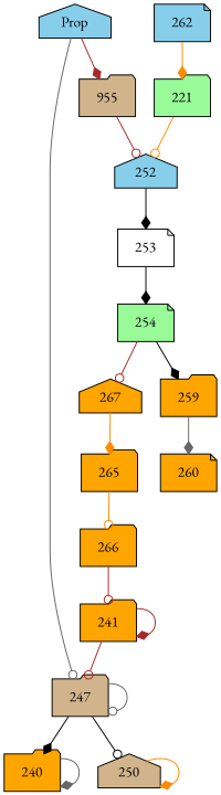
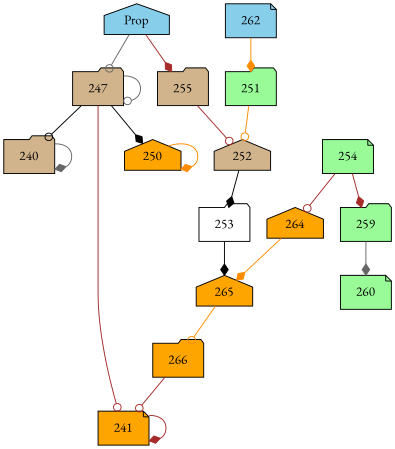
  digraph {
    fontname="EB Garamond"
    node [fillcolor=orange fontname="EB Garamond" shape=folder style=filled]
    edge [arrowhead=diamond color=brown fontname="EB Garamond"]
    Prop [fillcolor=skyblue shape=house]
-   255 [fillcolor=tan label=955]
+   255 [fillcolor=tan]
    247 [fillcolor=tan]
-   240
-   252 [fillcolor=skyblue shape=house]
-   253 [fillcolor=white shape=note]
+   240 [fillcolor=tan]
+   252 [fillcolor=tan shape=house]
+   253 [fillcolor=white]
    254 [fillcolor=palegreen shape=note]
-   259
-   264 [shape=house label=267]
-   260 [shape=note]
-   265
+   259 [fillcolor=palegreen]
+   264 [shape=house]
+   260 [fillcolor=palegreen shape=note]
+   265 [shape=house]
    266
-   241
+   241 [shape=note]
    262 [fillcolor=skyblue shape=note]
-   251 [fillcolor=palegreen label=221]
-   250 [fillcolor=tan shape=house]
+   251 [fillcolor=palegreen]
+   250 [shape=house]
    Prop -> 255
    Prop -> 247 [arrowhead=odot color=gray40]
    255 -> 252 [arrowhead=odot]
    247 -> 247 [arrowhead=odot color=gray40]
-   247 -> 240 [color=black]
-   247 -> 250 [arrowhead=odot color=black]
+   247 -> 240 [arrowhead=odot color=black]
+   247 -> 250 [color=black]
    240 -> 240 [color=gray40]
    252 -> 253 [color=black]
-   253 -> 254 [color=black]
-   254 -> 259 [color=black]
+   253 -> 265 [color=black]
+   254 -> 259
    254 -> 264 [arrowhead=odot]
    259 -> 260 [color=gray40]
    264 -> 265 [color=darkorange]
    265 -> 266 [arrowhead=odot color=darkorange]
    266 -> 241 [arrowhead=odot]
-   241 -> 247 [arrowhead=odot]
+   247 -> 241 [arrowhead=odot]
    241 -> 241
    262 -> 251 [color=darkorange]
    251 -> 252 [arrowhead=odot color=darkorange]
    250 -> 250 [color=darkorange]
  }
